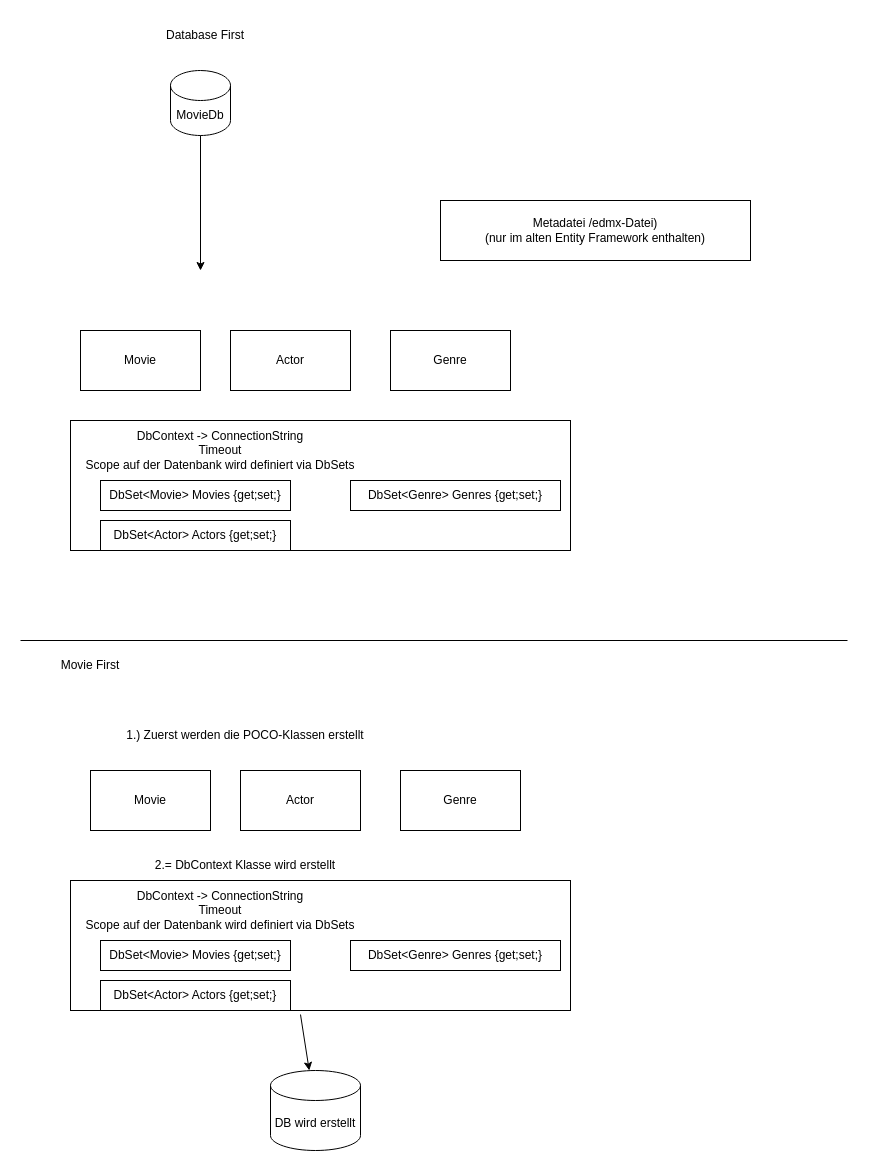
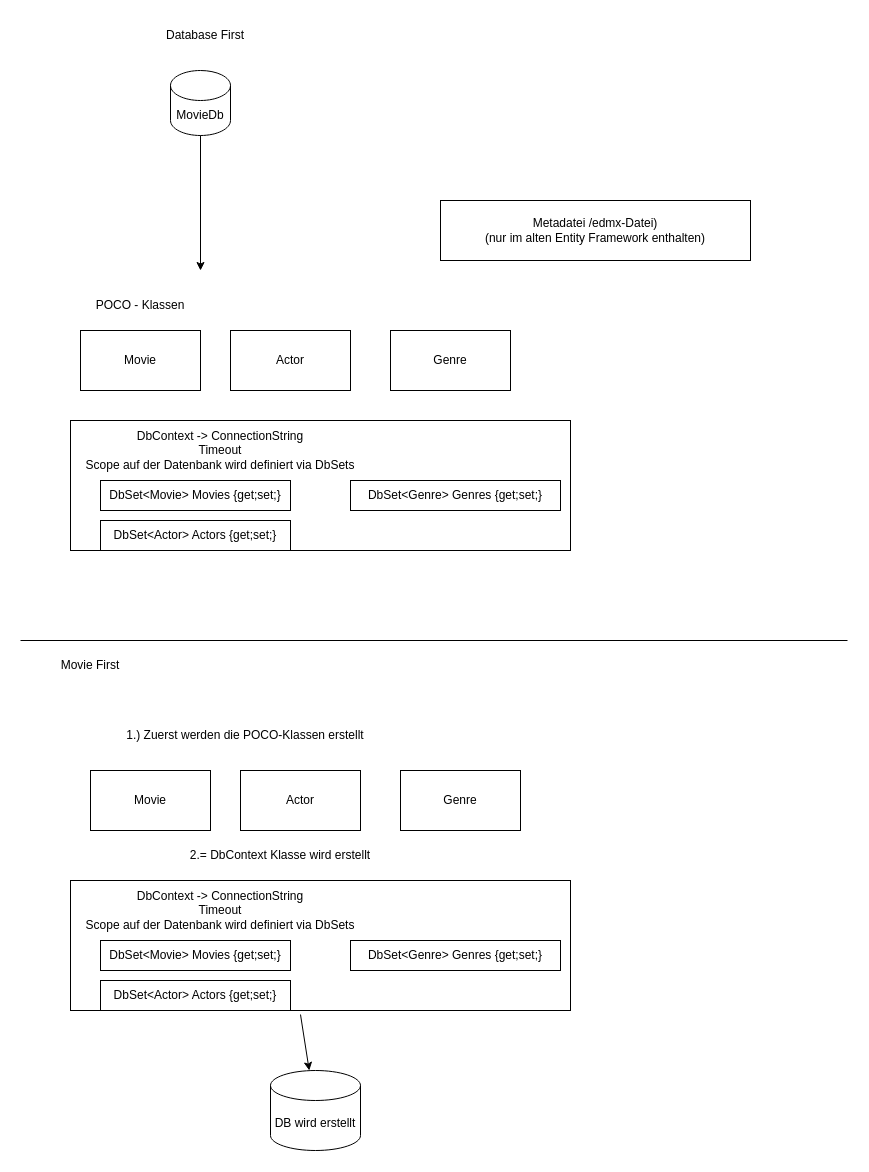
  <mxCell id="0" />
  <mxCell id="1" parent="0" />
  <mxCell id="2" value="MovieDb" style="shape=cylinder3;whiteSpace=wrap;html=1;boundedLbl=1;backgroundOutline=1;size=15;" vertex="1" parent="1"><mxGeometry x="170" y="70" width="60" height="65" as="geometry" /></mxCell>
  <mxCell id="3" value="Database First" style="text;html=1;strokeColor=none;fillColor=none;align=center;verticalAlign=middle;whiteSpace=wrap;rounded=0;" vertex="1" parent="1"><mxGeometry x="60" y="20" width="290" height="30" as="geometry" /></mxCell>
  <mxCell id="4" value="" style="rounded=0;whiteSpace=wrap;html=1;" vertex="1" parent="1"><mxGeometry x="70" y="420" width="500" height="130" as="geometry" /></mxCell>
  <mxCell id="5" value="DbContext -&amp;gt; ConnectionString&lt;br&gt;Timeout&lt;br&gt;Scope auf der Datenbank wird definiert via DbSets" style="text;html=1;strokeColor=none;fillColor=none;align=center;verticalAlign=middle;whiteSpace=wrap;rounded=0;" vertex="1" parent="1"><mxGeometry x="80" y="430" width="280" height="40" as="geometry" /></mxCell>
  <mxCell id="6" value="Movie" style="rounded=0;whiteSpace=wrap;html=1;" vertex="1" parent="1"><mxGeometry x="80" y="330" width="120" height="60" as="geometry" /></mxCell>
  <mxCell id="7" value="Actor" style="rounded=0;whiteSpace=wrap;html=1;" vertex="1" parent="1"><mxGeometry x="230" y="330" width="120" height="60" as="geometry" /></mxCell>
+ <mxCell id="8" value="POCO - Klassen" style="text;html=1;strokeColor=none;fillColor=none;align=center;verticalAlign=middle;whiteSpace=wrap;rounded=0;" vertex="1" parent="1"><mxGeometry x="80" y="290" width="120" height="30" as="geometry" /></mxCell>
  <mxCell id="9" value="Genre" style="rounded=0;whiteSpace=wrap;html=1;" vertex="1" parent="1"><mxGeometry x="390" y="330" width="120" height="60" as="geometry" /></mxCell>
  <mxCell id="10" value="" style="endArrow=classic;html=1;rounded=0;exitX=0.5;exitY=1;exitDx=0;exitDy=0;exitPerimeter=0;" edge="1" parent="1" source="2"><mxGeometry width="50" height="50" relative="1" as="geometry"><mxPoint x="410" y="420" as="sourcePoint" /><mxPoint x="200" y="270" as="targetPoint" /></mxGeometry></mxCell>
  <mxCell id="11" value="DbSet&amp;lt;Movie&amp;gt; Movies {get;set;}" style="rounded=0;whiteSpace=wrap;html=1;" vertex="1" parent="1"><mxGeometry x="100" y="480" width="190" height="30" as="geometry" /></mxCell>
  <mxCell id="12" value="DbSet&amp;lt;Actor&amp;gt; Actors {get;set;}" style="rounded=0;whiteSpace=wrap;html=1;" vertex="1" parent="1"><mxGeometry x="100" y="520" width="190" height="30" as="geometry" /></mxCell>
  <mxCell id="13" value="DbSet&amp;lt;Genre&amp;gt; Genres {get;set;}" style="rounded=0;whiteSpace=wrap;html=1;" vertex="1" parent="1"><mxGeometry x="350" y="480" width="210" height="30" as="geometry" /></mxCell>
  <mxCell id="14" value="Metadatei /edmx-Datei)&lt;br&gt;(nur im alten Entity Framework enthalten)" style="rounded=0;whiteSpace=wrap;html=1;" vertex="1" parent="1"><mxGeometry x="440" y="200" width="310" height="60" as="geometry" /></mxCell>
  <mxCell id="15" value="" style="endArrow=none;html=1;rounded=0;" edge="1" parent="1"><mxGeometry width="50" height="50" relative="1" as="geometry"><mxPoint y="640" as="sourcePoint" x="20" /><mxPoint x="847" y="640" as="targetPoint" /></mxGeometry></mxCell>
  <mxCell id="16" value="Movie" style="rounded=0;whiteSpace=wrap;html=1;" vertex="1" parent="1"><mxGeometry x="90" y="770" width="120" height="60" as="geometry" /></mxCell>
  <mxCell id="17" value="Actor" style="rounded=0;whiteSpace=wrap;html=1;" vertex="1" parent="1"><mxGeometry x="240" y="770" width="120" height="60" as="geometry" /></mxCell>
  <mxCell id="18" value="Genre" style="rounded=0;whiteSpace=wrap;html=1;" vertex="1" parent="1"><mxGeometry x="400" y="770" width="120" height="60" as="geometry" /></mxCell>
  <mxCell id="19" value="Movie First" style="text;html=1;strokeColor=none;fillColor=none;align=center;verticalAlign=middle;whiteSpace=wrap;rounded=0;" vertex="1" parent="1"><mxGeometry x="30" y="650" width="120" height="30" as="geometry" /></mxCell>
  <mxCell id="20" value="1.) Zuerst werden die POCO-Klassen erstellt" style="text;html=1;strokeColor=none;fillColor=none;align=center;verticalAlign=middle;whiteSpace=wrap;rounded=0;" vertex="1" parent="1"><mxGeometry x="50" y="720" width="390" height="30" as="geometry" /></mxCell>
- <mxCell id="21" value="2.= DbContext Klasse wird erstellt" style="text;html=1;strokeColor=none;fillColor=none;align=center;verticalAlign=middle;whiteSpace=wrap;rounded=0;" vertex="1" parent="1"><mxGeometry x="50" y="850" width="390" height="30" as="geometry" /></mxCell>
+ <mxCell id="21" value="2.= DbContext Klasse wird erstellt" style="text;html=1;strokeColor=none;fillColor=none;align=center;verticalAlign=middle;whiteSpace=wrap;rounded=0;" vertex="1" parent="1"><mxGeometry x="85" y="840" width="390" height="30" as="geometry" /></mxCell>
  <mxCell id="22" value="" style="rounded=0;whiteSpace=wrap;html=1;" vertex="1" parent="1"><mxGeometry x="70" y="880" width="500" height="130" as="geometry" /></mxCell>
  <mxCell id="23" value="DbContext -&amp;gt; ConnectionString&lt;br&gt;Timeout&lt;br&gt;Scope auf der Datenbank wird definiert via DbSets" style="text;html=1;strokeColor=none;fillColor=none;align=center;verticalAlign=middle;whiteSpace=wrap;rounded=0;" vertex="1" parent="1"><mxGeometry x="80" y="890" width="280" height="40" as="geometry" /></mxCell>
  <mxCell id="24" value="DbSet&amp;lt;Movie&amp;gt; Movies {get;set;}" style="rounded=0;whiteSpace=wrap;html=1;" vertex="1" parent="1"><mxGeometry x="100" y="940" width="190" height="30" as="geometry" /></mxCell>
  <mxCell id="25" value="DbSet&amp;lt;Actor&amp;gt; Actors {get;set;}" style="rounded=0;whiteSpace=wrap;html=1;" vertex="1" parent="1"><mxGeometry x="100" y="980" width="190" height="30" as="geometry" /></mxCell>
  <mxCell id="26" value="DbSet&amp;lt;Genre&amp;gt; Genres {get;set;}" style="rounded=0;whiteSpace=wrap;html=1;" vertex="1" parent="1"><mxGeometry x="350" y="940" width="210" height="30" as="geometry" /></mxCell>
  <mxCell id="27" value="" style="endArrow=classic;html=1;rounded=0;exitX=0.46;exitY=1.031;exitDx=0;exitDy=0;exitPerimeter=0;" edge="1" parent="1" source="22" target="28"><mxGeometry width="50" height="50" relative="1" as="geometry"><mxPoint x="300" y="1040" as="sourcePoint" /><mxPoint x="300" y="1110" as="targetPoint" /></mxGeometry></mxCell>
  <mxCell id="28" value="DB wird erstellt" style="shape=cylinder3;whiteSpace=wrap;html=1;boundedLbl=1;backgroundOutline=1;size=15;" vertex="1" parent="1"><mxGeometry x="270" y="1070" width="90" height="80" as="geometry" /></mxCell>
